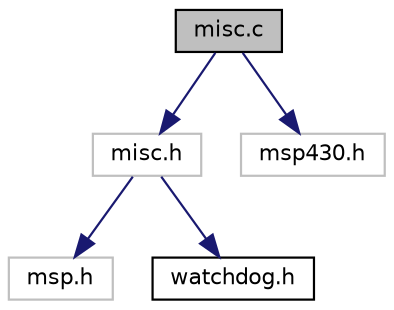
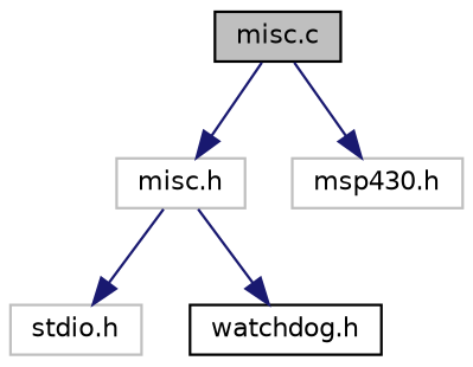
  digraph {
    node [color=grey75 fillcolor=white fontname=Helvetica fontsize=10 shape=record style=filled]
    edge [color=midnightblue fontname=Helvetica fontsize=10 labelfontname=Helvetica labelfontsize=10 style=solid]
    n1 [color=black fillcolor=grey75 fontcolor=black height=0.2 label="misc.c" width=0.4]
    n2 [height=0.2 label="misc.h" width=0.4]
    n3 [height=0.2 label="msp430.h" width=0.4]
-   n4 [height=0.2 label="msp.h" width=0.4]
+   n4 [height=0.2 label="stdio.h" width=0.4]
    n5 [color=black height=0.2 label="watchdog.h" width=0.4]
    n1 -> n2
    n1 -> n3
    n2 -> n4
    n2 -> n5
  }
